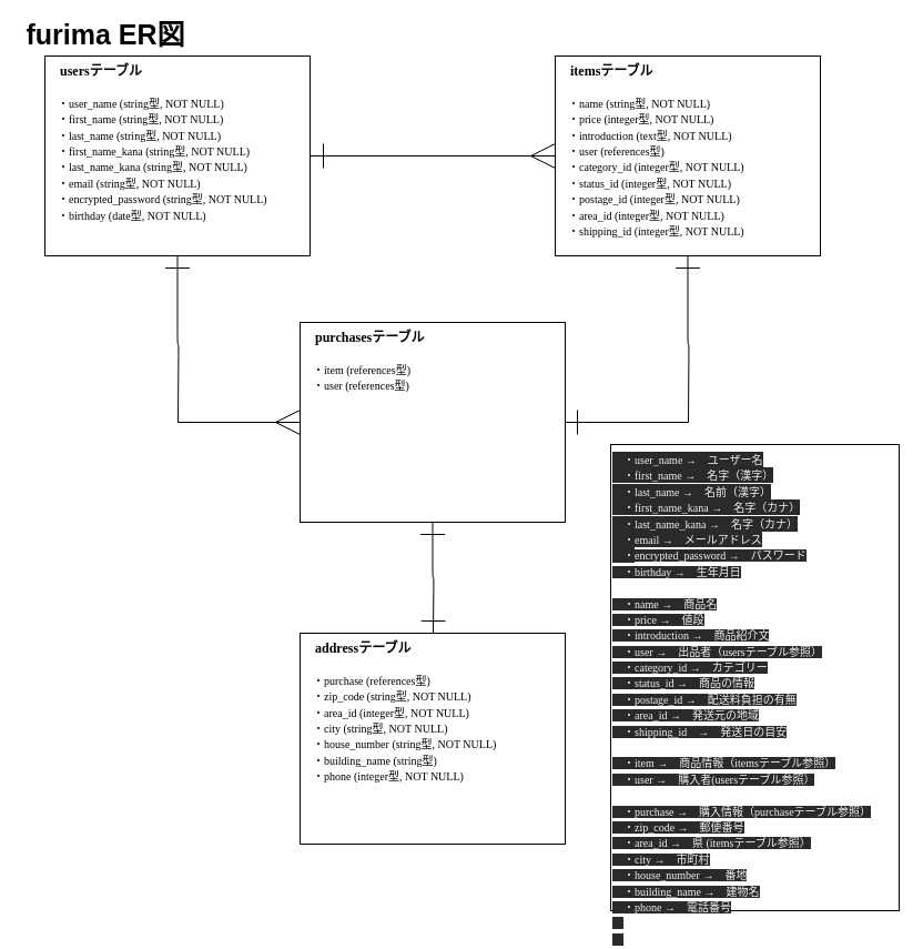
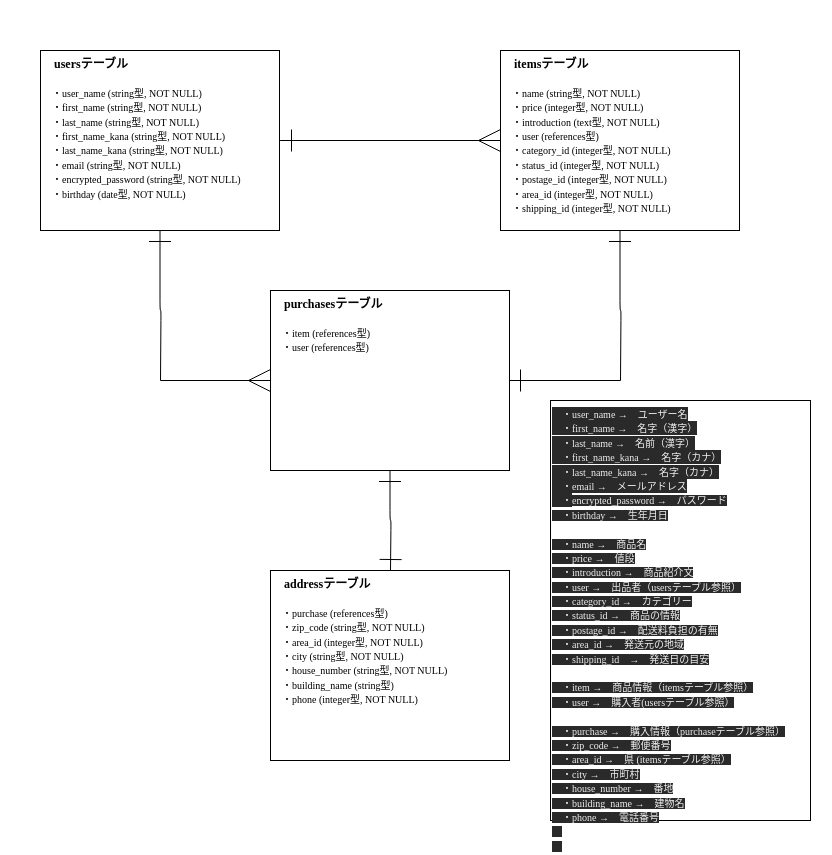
  <mxCell id="0" />
  <mxCell id="1" parent="0" />
  <mxCell id="2" style="edgeStyle=orthogonalEdgeStyle;rounded=1;sketch=0;orthogonalLoop=1;jettySize=auto;html=1;exitX=1;exitY=0.5;exitDx=0;exitDy=0;entryX=0;entryY=0.5;entryDx=0;entryDy=0;endSize=20;endArrow=ERmany;endFill=0;curved=1;" parent="1" source="4" target="7" edge="1"><mxGeometry relative="1" as="geometry" /></mxCell>
  <mxCell id="3" style="edgeStyle=orthogonalEdgeStyle;curved=0;rounded=1;sketch=0;orthogonalLoop=1;jettySize=auto;html=1;exitX=0.5;exitY=1;exitDx=0;exitDy=0;endArrow=none;endFill=0;endSize=6;startSize=20;startArrow=ERone;startFill=0;" parent="1" source="4" edge="1"><mxGeometry relative="1" as="geometry"><mxPoint x="160" y="380" as="targetPoint" /></mxGeometry></mxCell>
  <mxCell id="4" value="&lt;font&gt;　&lt;font style=&quot;font-weight: bold ; font-size: 12px&quot;&gt;usersテーブル&lt;br&gt;&lt;/font&gt;&lt;font style=&quot;font-size: 10px&quot;&gt;　&lt;br&gt;　・user_name (string型, NOT NULL)&lt;br&gt;　・first_name (string型, NOT NULL)&lt;br&gt;　・last_name (string型, NOT NULL)&lt;br&gt;　・first_name_kana (string型, NOT NULL)&lt;br&gt;　・last_name_kana (string型, NOT NULL)&lt;br&gt;　・&lt;/font&gt;&lt;/font&gt;&lt;font&gt;&lt;font style=&quot;font-size: 10px&quot;&gt;&lt;font style=&quot;font-size: 10px&quot;&gt;email (string型, NOT NULL)&lt;br&gt;&lt;/font&gt;　・&lt;/font&gt;&lt;/font&gt;&lt;font style=&quot;font-size: 10px&quot;&gt;encrypted_password (string型, NOT NULL)&lt;br&gt;　・birthday (date型, NOT NULL)&lt;br&gt;　&lt;br&gt;&lt;/font&gt;" style="rounded=0;whiteSpace=wrap;html=1;verticalAlign=top;align=left;fontFamily=Garamond;" parent="1" vertex="1"><mxGeometry x="40" y="50" width="239" height="180" as="geometry" /></mxCell>
  <mxCell id="5" style="edgeStyle=orthogonalEdgeStyle;rounded=1;sketch=0;orthogonalLoop=1;jettySize=auto;html=1;exitX=0;exitY=0.5;exitDx=0;exitDy=0;endSize=20;endArrow=ERone;endFill=0;curved=1;" parent="1" source="7" edge="1"><mxGeometry relative="1" as="geometry"><mxPoint x="280" y="140" as="targetPoint" /></mxGeometry></mxCell>
  <mxCell id="6" style="edgeStyle=orthogonalEdgeStyle;curved=0;rounded=1;sketch=0;orthogonalLoop=1;jettySize=auto;html=1;exitX=0.5;exitY=1;exitDx=0;exitDy=0;endArrow=none;endFill=0;startSize=20;startArrow=ERone;startFill=0;" parent="1" source="7" edge="1"><mxGeometry relative="1" as="geometry"><mxPoint x="620" y="380" as="targetPoint" /></mxGeometry></mxCell>
  <mxCell id="7" value="&lt;font&gt;　&lt;b&gt;items&lt;/b&gt;&lt;font style=&quot;font-size: 12px&quot;&gt;&lt;b&gt;テーブル&lt;/b&gt;&lt;br&gt;&lt;/font&gt;&lt;font style=&quot;font-size: 10px&quot;&gt;　&lt;br&gt;　・name (string型, NOT NULL)&lt;br&gt;　・price (integer型, NOT NULL)&lt;br&gt;　・introduction (text型, NOT NULL)&lt;br&gt;　・user (references型)&lt;br&gt;　・category_id&lt;/font&gt;&lt;/font&gt;&lt;font&gt;&lt;font style=&quot;font-size: 10px&quot;&gt;&lt;font style=&quot;font-size: 10px&quot;&gt;&amp;nbsp;(integer型, NOT NULL)&lt;br&gt;&lt;/font&gt;　・status_id&lt;/font&gt;&lt;/font&gt;&lt;font style=&quot;font-size: 10px&quot;&gt;&amp;nbsp;(integer型, NOT NULL)&lt;br&gt;　・postage_id (integer型, NOT NULL)&lt;br&gt;　・area_id (integer型, NOT NULL)&lt;br&gt;　・shipping_id (integer型, NOT NULL)&lt;br&gt;　&lt;br&gt;　&lt;br&gt;　&lt;br&gt;&lt;/font&gt;" style="rounded=0;whiteSpace=wrap;html=1;verticalAlign=top;align=left;fontFamily=Garamond;" parent="1" vertex="1"><mxGeometry x="500" y="50" width="239" height="180" as="geometry" /></mxCell>
  <mxCell id="8" style="edgeStyle=orthogonalEdgeStyle;curved=0;rounded=1;sketch=0;orthogonalLoop=1;jettySize=auto;html=1;endArrow=none;endFill=0;startSize=20;endSize=20;startArrow=ERmany;startFill=0;" parent="1" source="11" edge="1"><mxGeometry relative="1" as="geometry"><mxPoint x="160" y="380" as="targetPoint" /></mxGeometry></mxCell>
  <mxCell id="9" style="edgeStyle=orthogonalEdgeStyle;curved=0;rounded=1;sketch=0;orthogonalLoop=1;jettySize=auto;html=1;exitX=1;exitY=0.5;exitDx=0;exitDy=0;startArrow=ERone;startFill=0;endArrow=none;endFill=0;startSize=20;" parent="1" source="11" edge="1"><mxGeometry relative="1" as="geometry"><mxPoint x="620" y="380" as="targetPoint" /></mxGeometry></mxCell>
  <mxCell id="10" style="edgeStyle=orthogonalEdgeStyle;curved=0;rounded=1;sketch=0;orthogonalLoop=1;jettySize=auto;html=1;exitX=0.5;exitY=1;exitDx=0;exitDy=0;startArrow=ERone;startFill=0;endArrow=ERone;endFill=0;startSize=20;endSize=20;" parent="1" source="11" edge="1"><mxGeometry relative="1" as="geometry"><mxPoint x="390" y="570" as="targetPoint" /></mxGeometry></mxCell>
  <mxCell id="11" value="&lt;font&gt;　&lt;b&gt;purchases&lt;/b&gt;&lt;font style=&quot;font-size: 12px&quot;&gt;&lt;b&gt;テーブル&lt;/b&gt;&lt;br&gt;&lt;/font&gt;&lt;font style=&quot;font-size: 10px&quot;&gt;　&lt;/font&gt;&lt;/font&gt;&lt;font&gt;&lt;font style=&quot;font-size: 10px&quot;&gt;&lt;font style=&quot;font-size: 10px&quot;&gt;&lt;br&gt;&lt;/font&gt;　&lt;/font&gt;&lt;/font&gt;&lt;font style=&quot;font-size: 10px&quot;&gt;・item (references型)&lt;br&gt;　・user (references型)&lt;br&gt;　&lt;br&gt;　&lt;br&gt;&lt;/font&gt;" style="rounded=0;whiteSpace=wrap;html=1;verticalAlign=top;align=left;fontFamily=Garamond;" parent="1" vertex="1"><mxGeometry x="270" y="290" width="239" height="180" as="geometry" /></mxCell>
  <mxCell id="12" value="&lt;font&gt;　&lt;b&gt;&lt;font style=&quot;font-size: 12px&quot;&gt;address&lt;/font&gt;&lt;/b&gt;&lt;font style=&quot;font-size: 12px&quot;&gt;&lt;b&gt;テーブル&lt;/b&gt;&lt;br&gt;&lt;/font&gt;&lt;font style=&quot;font-size: 10px&quot;&gt;　&lt;/font&gt;&lt;/font&gt;&lt;font&gt;&lt;font style=&quot;font-size: 10px&quot;&gt;&lt;font style=&quot;font-size: 10px&quot;&gt;&lt;br&gt;&lt;/font&gt;　&lt;/font&gt;&lt;/font&gt;&lt;font style=&quot;font-size: 10px&quot;&gt;・purchase (references型)&lt;br&gt;　・zip_code (string型, NOT NULL)&lt;br&gt;　・area_id (integer型, NOT NULL)&lt;br&gt;　・city (string型, NOT NULL)&lt;br&gt;　・house_number (string型, NOT NULL)&lt;br&gt;　・building_name (string型)&lt;br&gt;　・phone (integer型, NOT NULL)&lt;br&gt;&lt;/font&gt;" style="rounded=0;whiteSpace=wrap;html=1;verticalAlign=top;align=left;fontFamily=Garamond;" parent="1" vertex="1"><mxGeometry x="270" y="570" width="239" height="190" as="geometry" /></mxCell>
  <mxCell id="13" value="&lt;font style=&quot;color: rgb(240 , 240 , 240) ; font-family: &amp;#34;garamond&amp;#34; ; font-size: 12px ; font-style: normal ; font-weight: 400 ; letter-spacing: normal ; text-align: left ; text-indent: 0px ; text-transform: none ; word-spacing: 0px ; background-color: rgb(42 , 42 , 42)&quot;&gt;&lt;font style=&quot;font-size: 10px&quot;&gt;　・user_name →　ユーザー名&lt;br&gt;　・first_name →　名字（漢字）&lt;br&gt;　・last_name →　名前（漢字）&lt;br&gt;　・first_name_kana →　名字（カナ）&lt;br&gt;　・last_name_kana →　名字（カナ）&lt;br&gt;　・&lt;/font&gt;&lt;/font&gt;&lt;font style=&quot;color: rgb(240 , 240 , 240) ; font-family: &amp;#34;garamond&amp;#34; ; font-size: 12px ; font-style: normal ; font-weight: 400 ; letter-spacing: normal ; text-align: left ; text-indent: 0px ; text-transform: none ; word-spacing: 0px ; background-color: rgb(42 , 42 , 42)&quot;&gt;&lt;font style=&quot;font-size: 10px&quot;&gt;&lt;font style=&quot;font-size: 10px&quot;&gt;email →　メールアドレス&lt;br&gt;&lt;/font&gt;　・&lt;/font&gt;&lt;/font&gt;&lt;font style=&quot;color: rgb(240 , 240 , 240) ; font-family: &amp;#34;garamond&amp;#34; ; font-style: normal ; font-weight: 400 ; letter-spacing: normal ; text-align: left ; text-indent: 0px ; text-transform: none ; word-spacing: 0px ; background-color: rgb(42 , 42 , 42) ; font-size: 10px&quot;&gt;encrypted_password →　パスワード&lt;br&gt;　・birthday →　生年月日&lt;br&gt;&lt;br&gt;&lt;font style=&quot;font-family: &amp;#34;garamond&amp;#34; ; font-size: 12px&quot;&gt;&lt;font style=&quot;font-size: 10px&quot;&gt;　・name →　商品名&lt;br&gt;　・price →　値段&lt;br&gt;　・introduction →　商品紹介文&lt;br&gt;　・user →　出品者（usersテーブル参照）&lt;br&gt;　・category_id&lt;/font&gt;&lt;/font&gt;&lt;font style=&quot;font-family: &amp;#34;garamond&amp;#34; ; font-size: 12px&quot;&gt;&lt;font style=&quot;font-size: 10px&quot;&gt;&amp;nbsp;→　カテゴリー&lt;br&gt;　・status_id&lt;/font&gt;&lt;/font&gt;&lt;font style=&quot;font-family: &amp;#34;garamond&amp;#34;&quot;&gt;&amp;nbsp;→　商品の情報&lt;br&gt;　・postage_id →　配送料負担の有無&lt;br&gt;　・area_id →　発送元の地域&lt;br&gt;　・shipping_id　→　発送日の目安&lt;br&gt;&lt;br&gt;　&lt;font style=&quot;font-family: &amp;#34;garamond&amp;#34;&quot;&gt;・item →　商品情報（itemsテーブル参照）&lt;br&gt;　・user →　購入者(usersテーブル参照）&lt;br&gt;&lt;br&gt;&lt;/font&gt;　&lt;font style=&quot;font-family: &amp;#34;garamond&amp;#34;&quot;&gt;・purchase →　購入情報（purchaseテーブル参照）&lt;br&gt;　・zip_code →　郵便番号&lt;br&gt;　・area_id →　県 (itemsテーブル参照）&lt;br&gt;　・city →　市町村&lt;br&gt;　・house_number →　番地&lt;br&gt;　・building_name →　建物名&lt;br&gt;　・phone →　電話番号&lt;/font&gt;&lt;br&gt;　&lt;br&gt;　&lt;/font&gt;&lt;br&gt;&lt;/font&gt;" style="rounded=0;whiteSpace=wrap;html=1;verticalAlign=top;align=left;fontFamily=Garamond;" parent="1" vertex="1"><mxGeometry x="550" y="400" width="260" height="420" as="geometry" /></mxCell>
- <mxCell id="14" value="furima ER図" style="text;html=1;strokeColor=none;fillColor=none;align=center;verticalAlign=middle;whiteSpace=wrap;rounded=0;sketch=0;fontStyle=1;fontSize=25;" parent="1" vertex="1"><mxGeometry x="20" y="20" width="150" height="20" as="geometry" /></mxCell>
